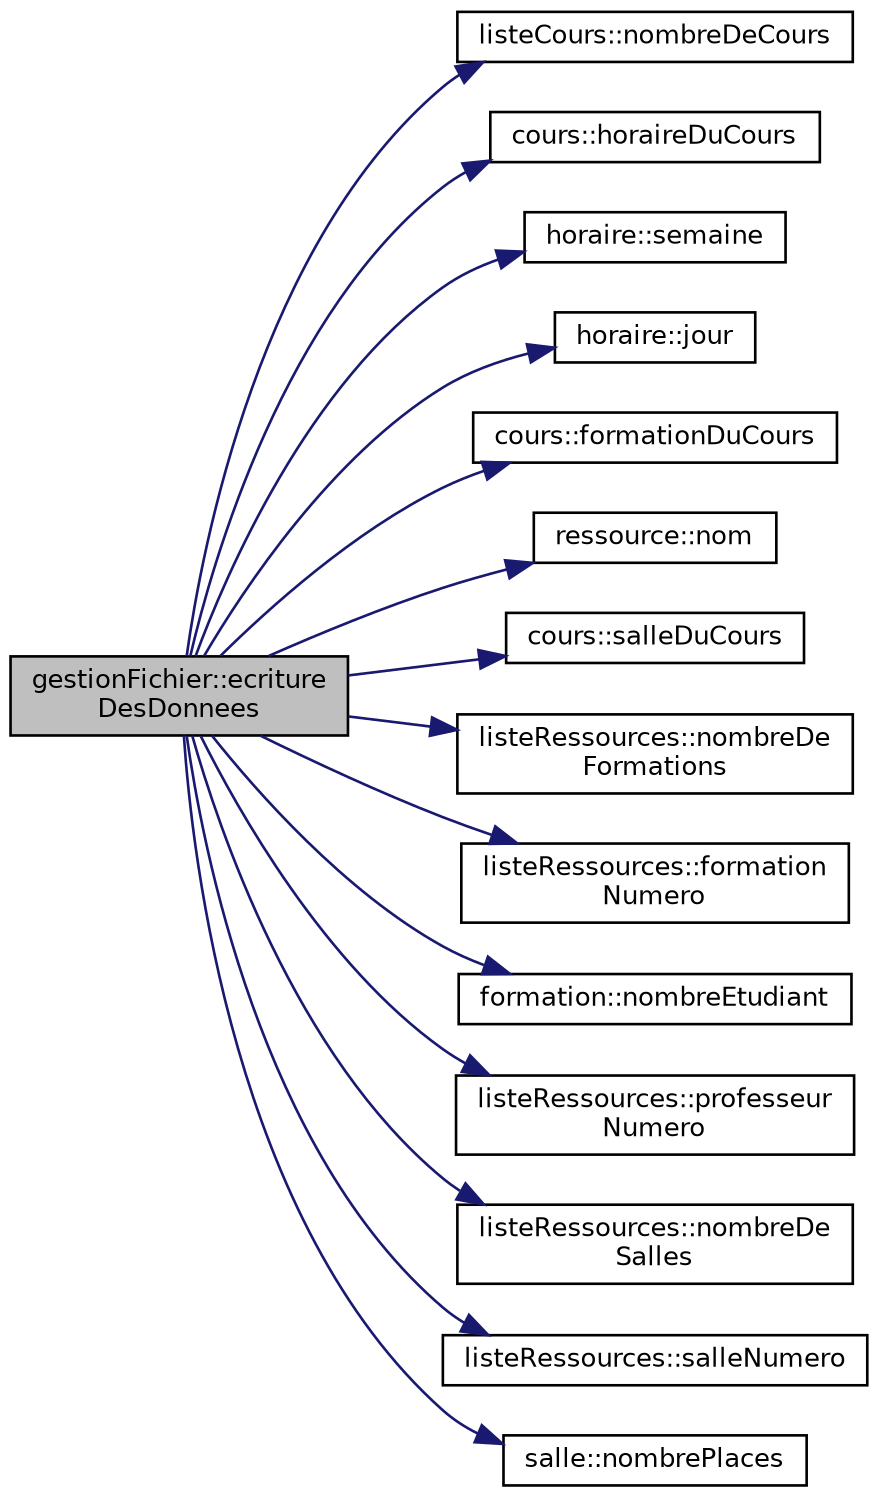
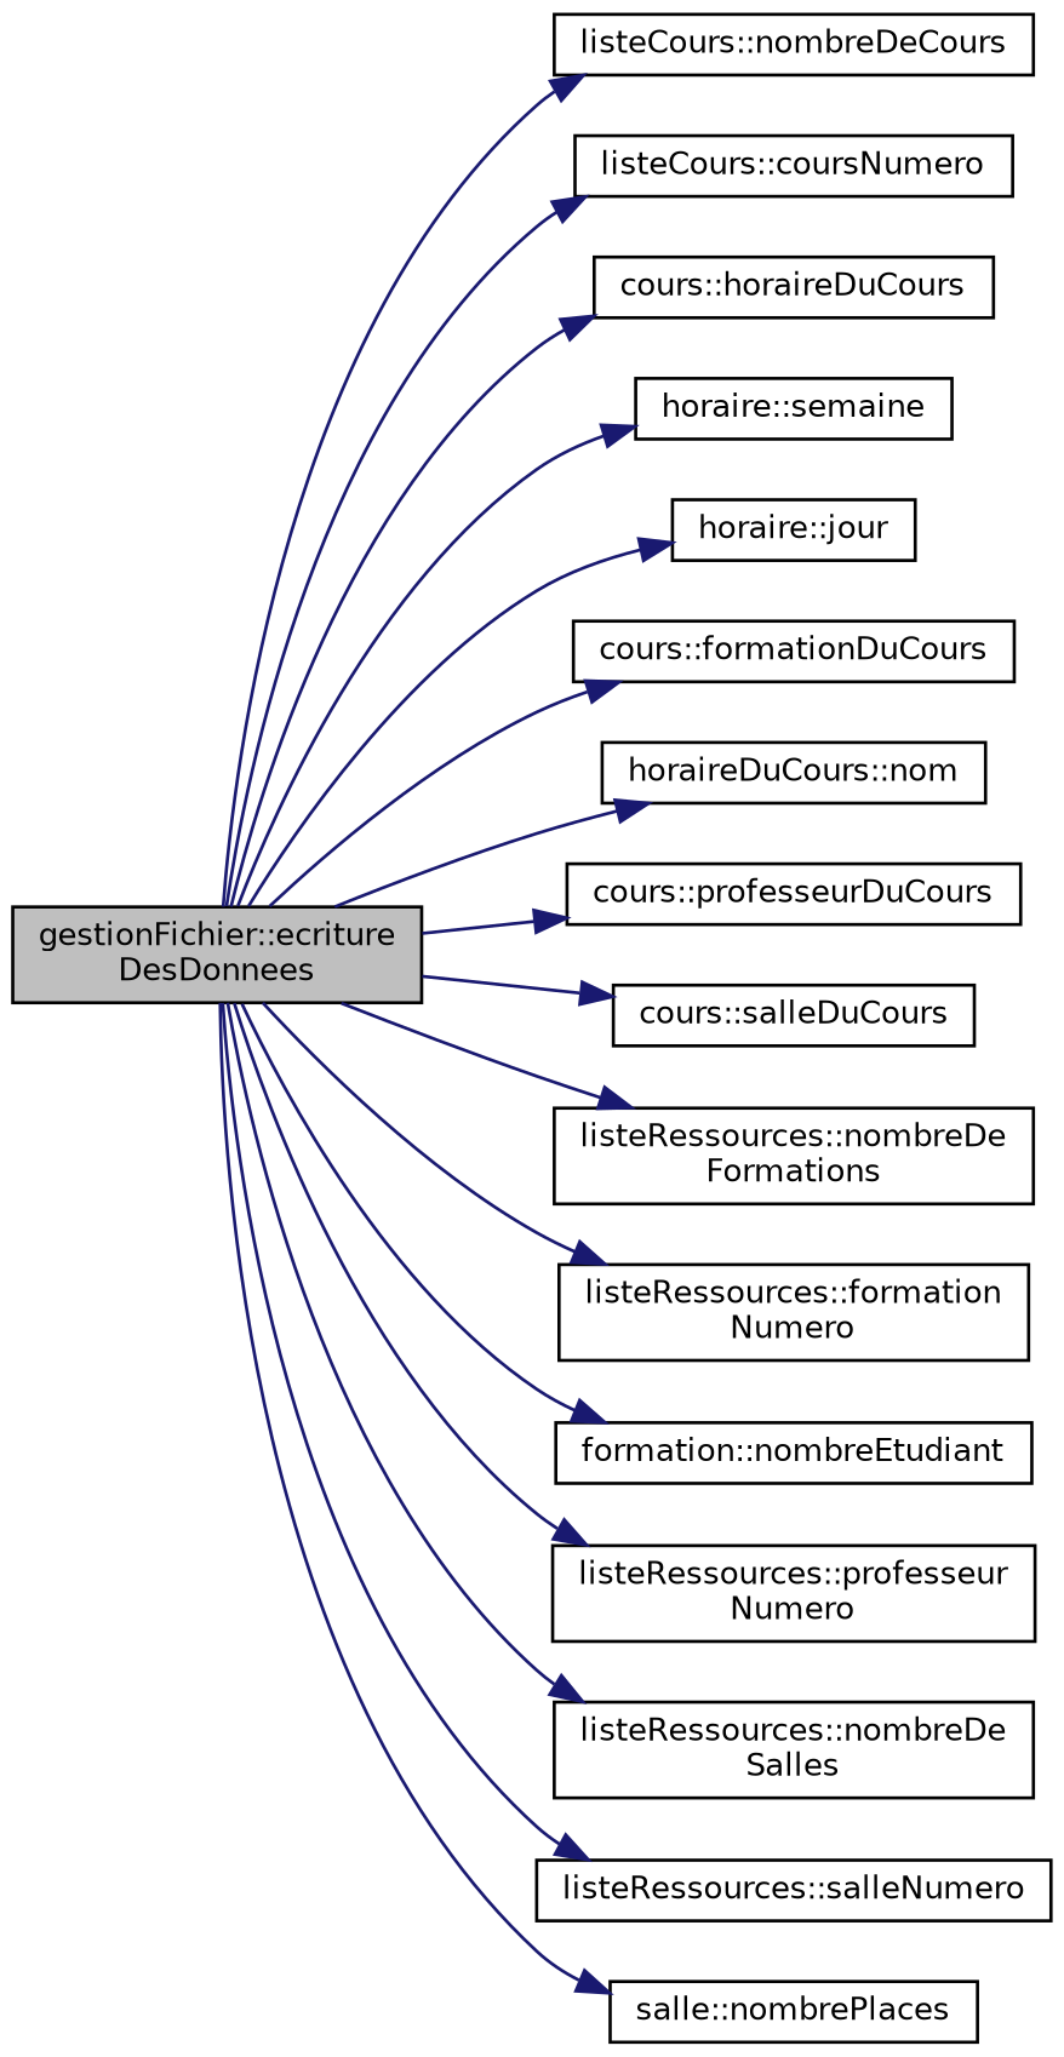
  digraph {
    rankdir=LR
    node [color=black fillcolor=white fontname=Helvetica fontsize=10 shape=record style=filled]
    edge [color=midnightblue fontname=Helvetica fontsize=10 labelfontname=Helvetica labelfontsize=10 style=solid]
    n1 [fillcolor=grey75 fontcolor=black height=0.2 label="gestionFichier::ecriture\lDesDonnees" width=0.4]
    n2 [height=0.2 label="listeCours::nombreDeCours" width=0.4]
+   n3 [height=0.2 label="listeCours::coursNumero" width=0.4]
    n4 [height=0.2 label="cours::horaireDuCours" width=0.4]
    n5 [height=0.2 label="horaire::semaine" width=0.4]
    n6 [height=0.2 label="horaire::jour" width=0.4]
    n7 [height=0.2 label="cours::formationDuCours" width=0.4]
-   n8 [height=0.2 label="ressource::nom" width=0.4]
+   n8 [height=0.2 label="horaireDuCours::nom" width=0.4]
+   n9 [height=0.2 label="cours::professeurDuCours" width=0.4]
    n10 [height=0.2 label="cours::salleDuCours" width=0.4]
    n11 [height=0.2 label="listeRessources::nombreDe\lFormations" width=0.4]
    n12 [height=0.2 label="listeRessources::formation\lNumero" width=0.4]
    n13 [height=0.2 label="formation::nombreEtudiant" width=0.4]
    n14 [height=0.2 label="listeRessources::professeur\lNumero" width=0.4]
    n15 [height=0.2 label="listeRessources::nombreDe\lSalles" width=0.4]
    n16 [height=0.2 label="listeRessources::salleNumero" width=0.4]
    n17 [height=0.2 label="salle::nombrePlaces" width=0.4]
    n1 -> n2
+   n1 -> n3
    n1 -> n4
    n1 -> n5
    n1 -> n6
    n1 -> n7
    n1 -> n8
+   n1 -> n9
    n1 -> n10
    n1 -> n11
    n1 -> n12
    n1 -> n13
    n1 -> n14
    n1 -> n15
    n1 -> n16
    n1 -> n17
  }
